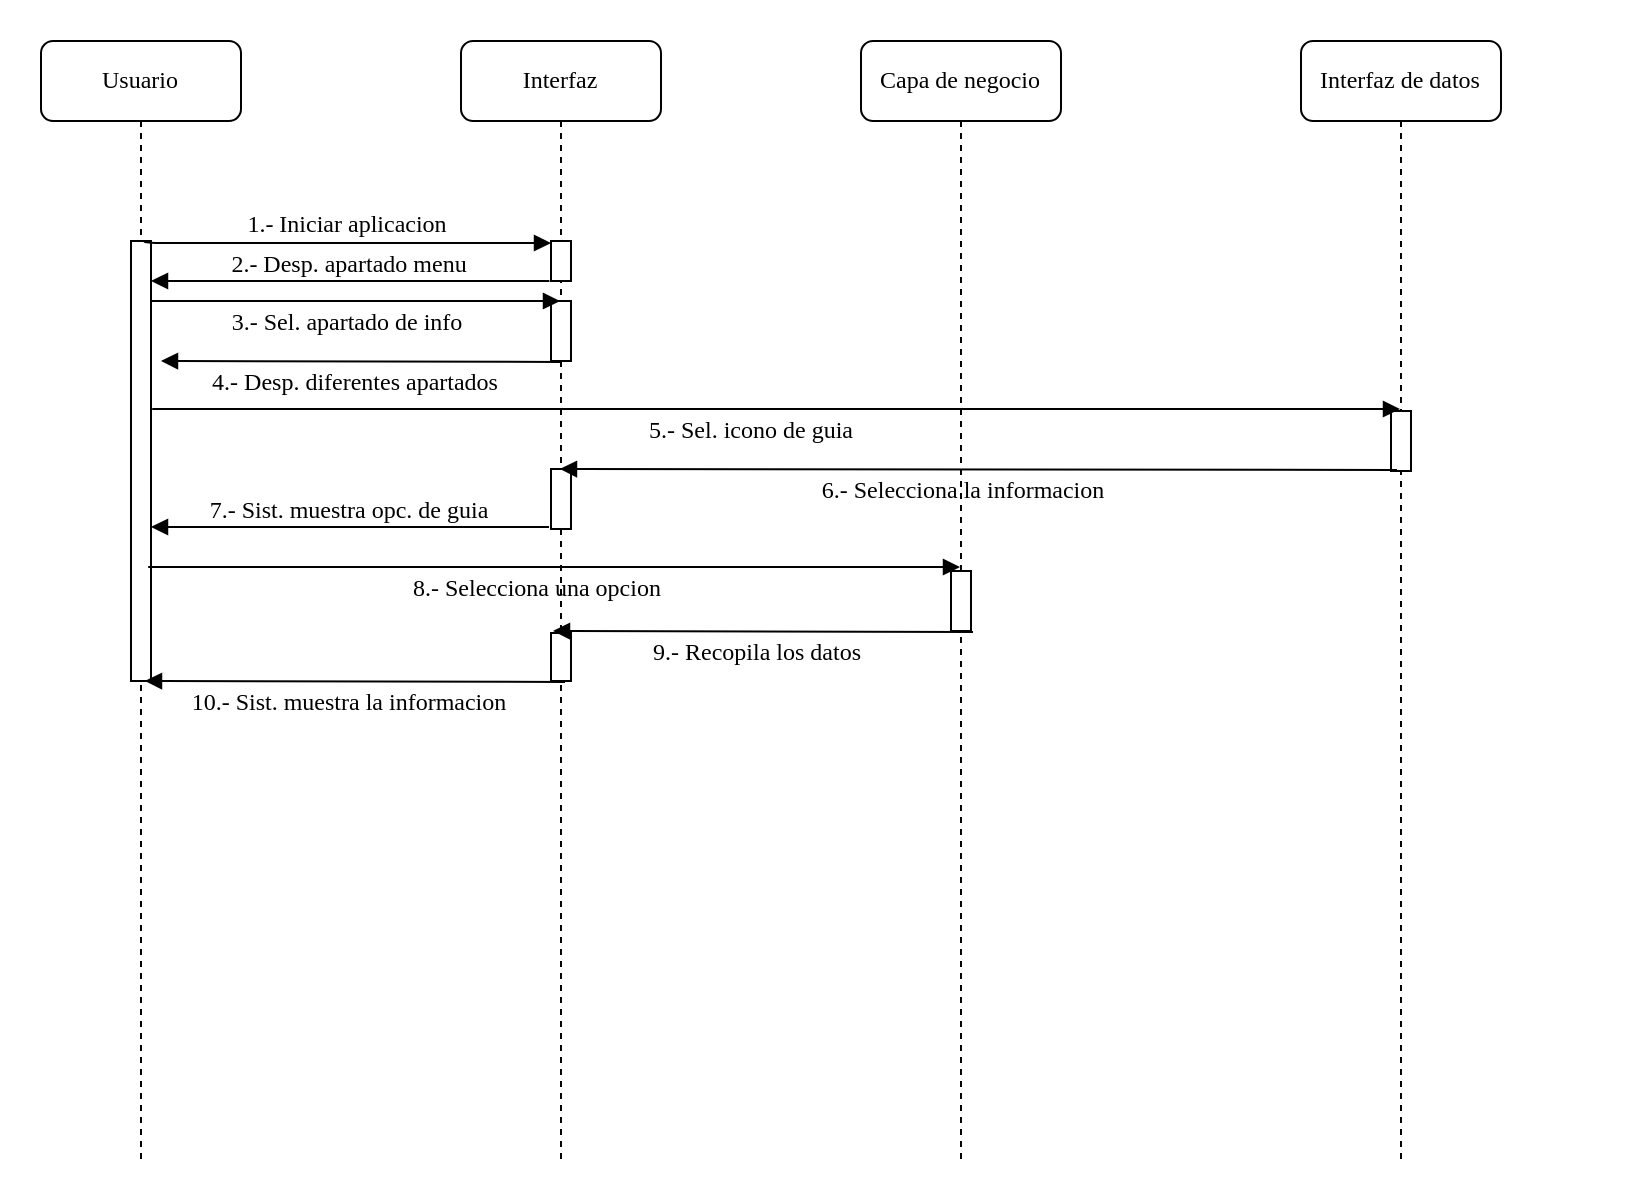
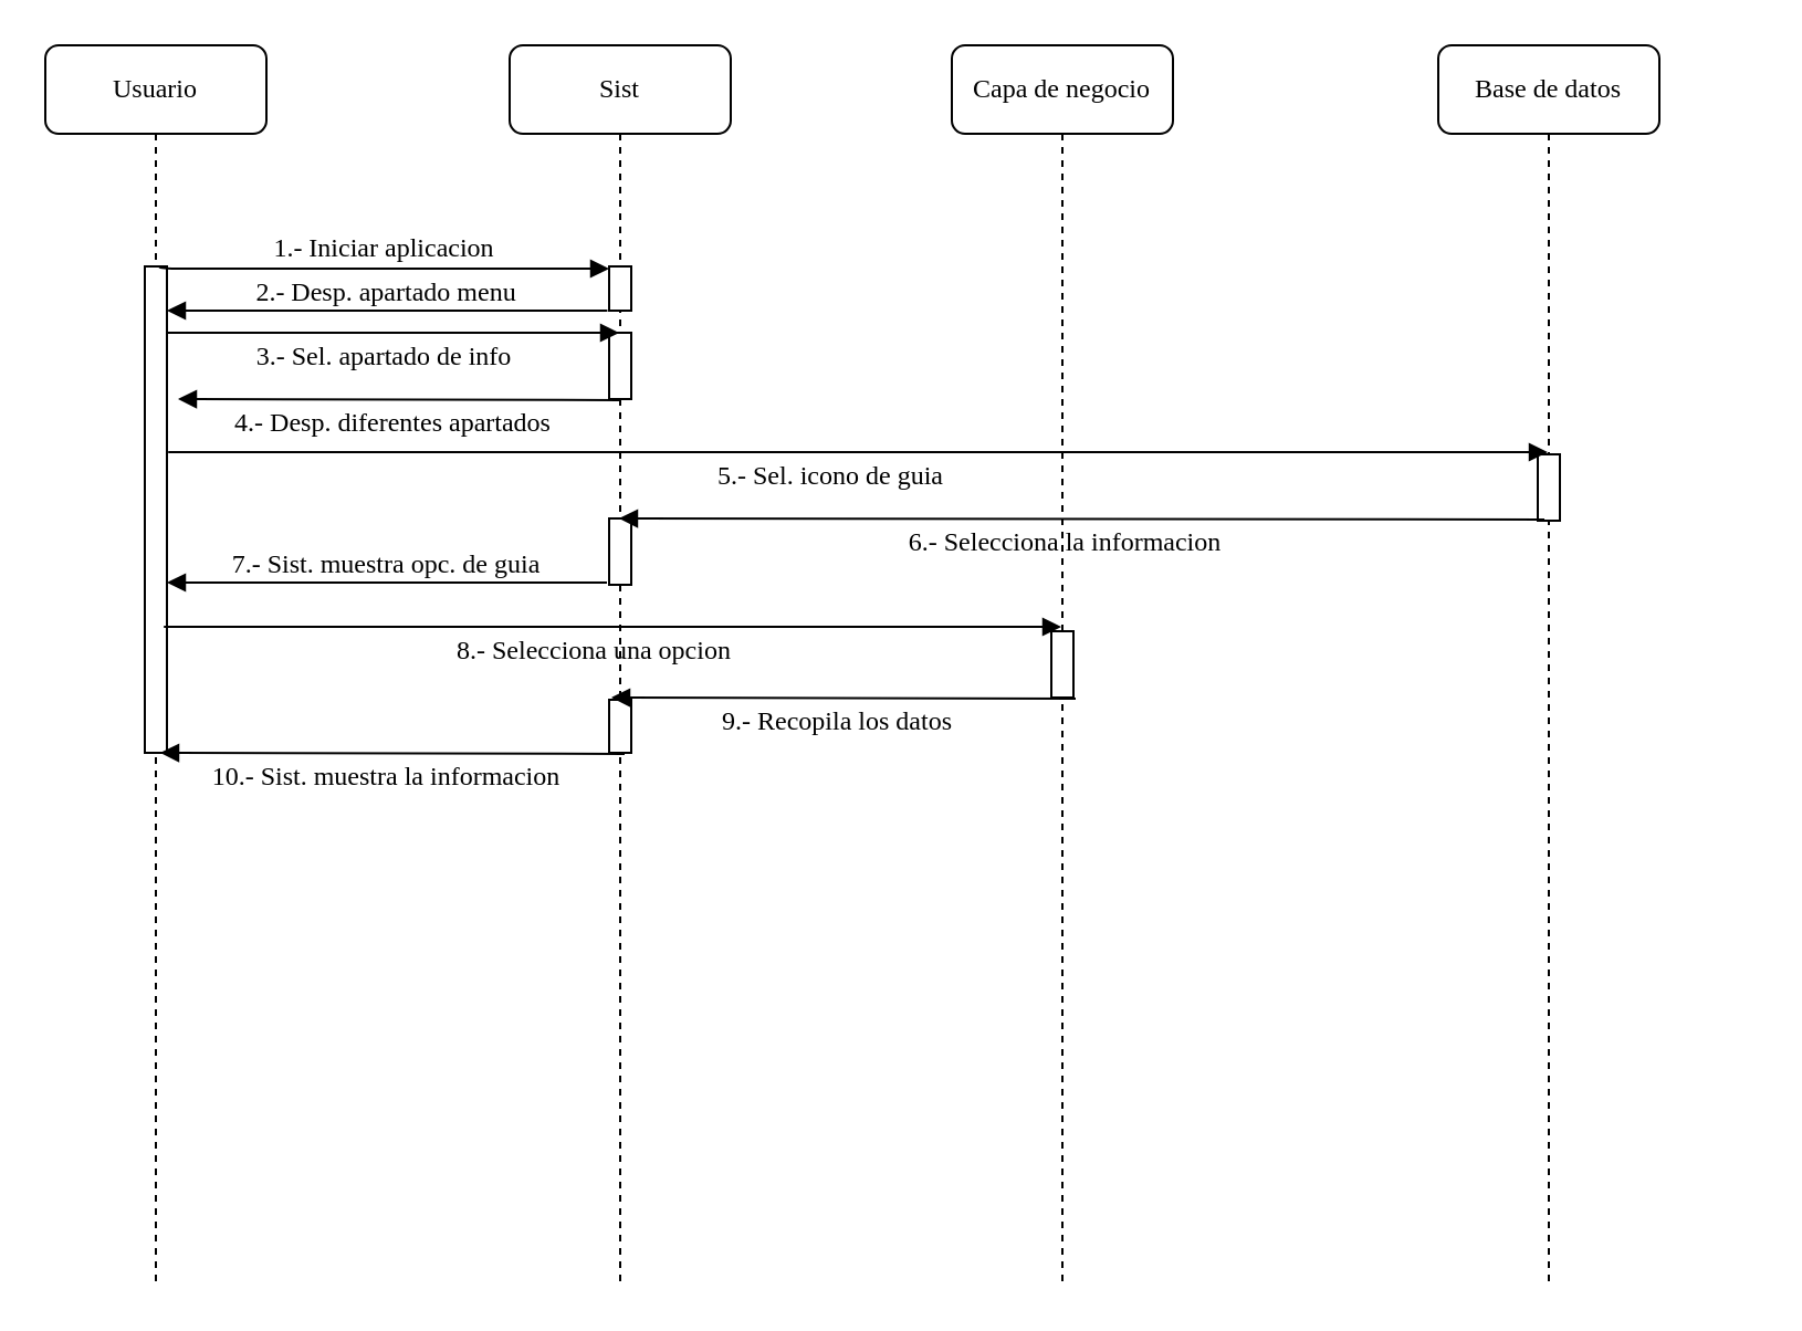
  <mxCell id="0" />
  <mxCell id="1" parent="0" />
- <mxCell id="2" value="Interfaz" style="shape=umlLifeline;perimeter=lifelinePerimeter;whiteSpace=wrap;html=1;container=1;collapsible=0;recursiveResize=0;outlineConnect=0;rounded=1;shadow=0;comic=0;labelBackgroundColor=none;strokeWidth=1;fontFamily=Verdana;fontSize=12;align=center;" vertex="1" parent="1"><mxGeometry x="230" y="20" width="100" height="560" as="geometry" /></mxCell>
+ <mxCell id="2" value="Sist" style="shape=umlLifeline;perimeter=lifelinePerimeter;whiteSpace=wrap;html=1;container=1;collapsible=0;recursiveResize=0;outlineConnect=0;rounded=1;shadow=0;comic=0;labelBackgroundColor=none;strokeWidth=1;fontFamily=Verdana;fontSize=12;align=center;" vertex="1" parent="1"><mxGeometry x="230" y="20" width="100" height="560" as="geometry" /></mxCell>
  <mxCell id="3" value="" style="html=1;points=[];perimeter=orthogonalPerimeter;rounded=0;shadow=0;comic=0;labelBackgroundColor=none;strokeWidth=1;fontFamily=Verdana;fontSize=12;align=center;" vertex="1" parent="2"><mxGeometry x="45" y="100" width="10" height="20" as="geometry" /></mxCell>
  <mxCell id="4" value="" style="html=1;points=[];perimeter=orthogonalPerimeter;rounded=0;shadow=0;comic=0;labelBackgroundColor=none;strokeWidth=1;fontFamily=Verdana;fontSize=12;align=center;" vertex="1" parent="2"><mxGeometry x="45" y="130" width="10" height="30" as="geometry" /></mxCell>
  <mxCell id="5" value="" style="html=1;points=[];perimeter=orthogonalPerimeter;rounded=0;shadow=0;comic=0;labelBackgroundColor=none;strokeWidth=1;fontFamily=Verdana;fontSize=12;align=center;" vertex="1" parent="2"><mxGeometry x="45" y="214" width="10" height="30" as="geometry" /></mxCell>
  <mxCell id="6" value="" style="html=1;points=[];perimeter=orthogonalPerimeter;rounded=0;shadow=0;comic=0;labelBackgroundColor=none;strokeWidth=1;fontFamily=Verdana;fontSize=12;align=center;" vertex="1" parent="2"><mxGeometry x="45" y="296" width="10" height="24" as="geometry" /></mxCell>
  <mxCell id="7" value="Capa de negocio" style="shape=umlLifeline;perimeter=lifelinePerimeter;whiteSpace=wrap;html=1;container=1;collapsible=0;recursiveResize=0;outlineConnect=0;rounded=1;shadow=0;comic=0;labelBackgroundColor=none;strokeWidth=1;fontFamily=Verdana;fontSize=12;align=center;" vertex="1" parent="1"><mxGeometry x="430" y="20" width="100" height="560" as="geometry" /></mxCell>
  <mxCell id="8" value="" style="html=1;points=[];perimeter=orthogonalPerimeter;rounded=0;shadow=0;comic=0;labelBackgroundColor=none;strokeWidth=1;fontFamily=Verdana;fontSize=12;align=center;" vertex="1" parent="7"><mxGeometry x="45" y="265" width="10" height="30" as="geometry" /></mxCell>
- <mxCell id="9" value="Interfaz de datos" style="shape=umlLifeline;perimeter=lifelinePerimeter;whiteSpace=wrap;html=1;container=1;collapsible=0;recursiveResize=0;outlineConnect=0;rounded=1;shadow=0;comic=0;labelBackgroundColor=none;strokeWidth=1;fontFamily=Verdana;fontSize=12;align=center;" vertex="1" parent="1"><mxGeometry x="650" y="20" width="100" height="560" as="geometry" /></mxCell>
+ <mxCell id="9" value="Base de datos" style="shape=umlLifeline;perimeter=lifelinePerimeter;whiteSpace=wrap;html=1;container=1;collapsible=0;recursiveResize=0;outlineConnect=0;rounded=1;shadow=0;comic=0;labelBackgroundColor=none;strokeWidth=1;fontFamily=Verdana;fontSize=12;align=center;" vertex="1" parent="1"><mxGeometry x="650" y="20" width="100" height="560" as="geometry" /></mxCell>
  <mxCell id="10" value="" style="html=1;points=[];perimeter=orthogonalPerimeter;rounded=0;shadow=0;comic=0;labelBackgroundColor=none;strokeWidth=1;fontFamily=Verdana;fontSize=12;align=center;" vertex="1" parent="9"><mxGeometry x="45" y="185" width="10" height="30" as="geometry" /></mxCell>
  <mxCell id="11" value="Usuario" style="shape=umlLifeline;perimeter=lifelinePerimeter;whiteSpace=wrap;html=1;container=1;collapsible=0;recursiveResize=0;outlineConnect=0;rounded=1;shadow=0;comic=0;labelBackgroundColor=none;strokeWidth=1;fontFamily=Verdana;fontSize=12;align=center;" vertex="1" parent="1"><mxGeometry x="20" y="20" width="100" height="560" as="geometry" /></mxCell>
  <mxCell id="12" value="" style="html=1;points=[];perimeter=orthogonalPerimeter;rounded=0;shadow=0;comic=0;labelBackgroundColor=none;strokeWidth=1;fontFamily=Verdana;fontSize=12;align=center;" vertex="1" parent="11"><mxGeometry x="45" y="100" width="10" height="220" as="geometry" /></mxCell>
  <mxCell id="13" value="1.- Iniciar aplicacion" style="html=1;verticalAlign=bottom;endArrow=block;entryX=0;entryY=0;labelBackgroundColor=none;fontFamily=Verdana;fontSize=12;edgeStyle=elbowEdgeStyle;elbow=vertical;exitX=0.68;exitY=-0.003;exitDx=0;exitDy=0;exitPerimeter=0;" edge="1" parent="1"><mxGeometry relative="1" as="geometry"><mxPoint x="71.8" y="120" as="sourcePoint" /><mxPoint as="offset" /><mxPoint x="275" y="121.5" as="targetPoint" /></mxGeometry></mxCell>
  <mxCell id="14" value="3.- Sel. apartado de info" style="html=1;verticalAlign=bottom;endArrow=block;labelBackgroundColor=none;fontFamily=Verdana;fontSize=12;edgeStyle=elbowEdgeStyle;elbow=vertical;exitX=0.96;exitY=0.118;exitDx=0;exitDy=0;exitPerimeter=0;" edge="1" parent="1"><mxGeometry x="-0.043" y="-20" relative="1" as="geometry"><mxPoint x="74.6" y="150.01" as="sourcePoint" /><mxPoint x="279.5" y="150" as="targetPoint" /><mxPoint as="offset" /></mxGeometry></mxCell>
  <mxCell id="15" value="2.- Desp. apartado menu" style="html=1;verticalAlign=bottom;endArrow=block;labelBackgroundColor=none;fontFamily=Verdana;fontSize=12;edgeStyle=elbowEdgeStyle;elbow=vertical;exitX=-0.08;exitY=1;exitDx=0;exitDy=0;exitPerimeter=0;" edge="1" parent="1" source="3" target="12"><mxGeometry x="0.003" y="1" relative="1" as="geometry"><mxPoint x="284.67" y="141.09" as="sourcePoint" /><mxPoint x="100" y="140" as="targetPoint" /><mxPoint as="offset" /><Array as="points"><mxPoint x="170" y="140" /></Array></mxGeometry></mxCell>
  <mxCell id="16" value="4.- Desp. diferentes apartados" style="html=1;verticalAlign=bottom;endArrow=block;labelBackgroundColor=none;fontFamily=Verdana;fontSize=12;edgeStyle=elbowEdgeStyle;elbow=vertical;exitX=1.057;exitY=0.321;exitDx=0;exitDy=0;exitPerimeter=0;" edge="1" parent="1"><mxGeometry x="0.047" y="20" relative="1" as="geometry"><mxPoint x="280" y="180.5" as="sourcePoint" /><mxPoint x="1" as="offset" /><mxPoint x="80" y="180" as="targetPoint" /><Array as="points"><mxPoint x="374.43" y="180" /></Array></mxGeometry></mxCell>
  <mxCell id="17" value="5.- Sel. icono de guia" style="html=1;verticalAlign=bottom;endArrow=block;labelBackgroundColor=none;fontFamily=Verdana;fontSize=12;edgeStyle=elbowEdgeStyle;elbow=vertical;exitX=0.96;exitY=0.118;exitDx=0;exitDy=0;exitPerimeter=0;" edge="1" parent="1" target="9"><mxGeometry x="-0.043" y="-20" relative="1" as="geometry"><mxPoint x="75.6" y="204.01" as="sourcePoint" /><mxPoint x="280.5" y="204" as="targetPoint" /><mxPoint as="offset" /></mxGeometry></mxCell>
  <mxCell id="18" value="6.- Selecciona la informacion" style="html=1;verticalAlign=bottom;endArrow=block;labelBackgroundColor=none;fontFamily=Verdana;fontSize=12;edgeStyle=elbowEdgeStyle;elbow=vertical;exitX=1.057;exitY=0.321;exitDx=0;exitDy=0;exitPerimeter=0;" edge="1" parent="1" target="2"><mxGeometry x="0.047" y="20" relative="1" as="geometry"><mxPoint x="698" y="234.5" as="sourcePoint" /><mxPoint x="1" as="offset" /><mxPoint x="488" y="234" as="targetPoint" /><Array as="points"><mxPoint x="792.43" y="234" /></Array></mxGeometry></mxCell>
  <mxCell id="19" value="7.- Sist. muestra opc. de guia" style="html=1;verticalAlign=bottom;endArrow=block;labelBackgroundColor=none;fontFamily=Verdana;fontSize=12;edgeStyle=elbowEdgeStyle;elbow=vertical;exitX=-0.08;exitY=1;exitDx=0;exitDy=0;exitPerimeter=0;" edge="1" parent="1"><mxGeometry x="0.003" y="1" relative="1" as="geometry"><mxPoint x="274" y="263" as="sourcePoint" /><mxPoint x="75" y="263" as="targetPoint" /><mxPoint as="offset" /><Array as="points"><mxPoint x="170" y="263" /></Array></mxGeometry></mxCell>
  <mxCell id="20" value="8.- Selecciona una opcion" style="html=1;verticalAlign=bottom;endArrow=block;labelBackgroundColor=none;fontFamily=Verdana;fontSize=12;edgeStyle=elbowEdgeStyle;elbow=vertical;exitX=0.96;exitY=0.118;exitDx=0;exitDy=0;exitPerimeter=0;" edge="1" parent="1" target="7"><mxGeometry x="-0.043" y="-20" relative="1" as="geometry"><mxPoint x="73.6" y="283.01" as="sourcePoint" /><mxPoint x="278.5" y="283" as="targetPoint" /><mxPoint as="offset" /></mxGeometry></mxCell>
  <mxCell id="21" value="9.- Recopila los datos" style="html=1;verticalAlign=bottom;endArrow=block;labelBackgroundColor=none;fontFamily=Verdana;fontSize=12;edgeStyle=elbowEdgeStyle;elbow=vertical;exitX=1.057;exitY=0.321;exitDx=0;exitDy=0;exitPerimeter=0;entryX=0.5;entryY=0.3;entryDx=0;entryDy=0;entryPerimeter=0;" edge="1" parent="1"><mxGeometry x="0.047" y="20" relative="1" as="geometry"><mxPoint x="486" y="315.5" as="sourcePoint" /><mxPoint x="1" as="offset" /><mxPoint x="276" y="315" as="targetPoint" /><Array as="points"><mxPoint x="580.43" y="315" /></Array></mxGeometry></mxCell>
  <mxCell id="22" value="10.- Sist. muestra la informacion" style="html=1;verticalAlign=bottom;endArrow=block;labelBackgroundColor=none;fontFamily=Verdana;fontSize=12;edgeStyle=elbowEdgeStyle;elbow=vertical;exitX=1.057;exitY=0.321;exitDx=0;exitDy=0;exitPerimeter=0;entryX=0.5;entryY=0.3;entryDx=0;entryDy=0;entryPerimeter=0;" edge="1" parent="1"><mxGeometry x="0.047" y="20" relative="1" as="geometry"><mxPoint x="282" y="340.5" as="sourcePoint" /><mxPoint x="1" as="offset" /><mxPoint x="72" y="340" as="targetPoint" /><Array as="points"><mxPoint x="376.43" y="340" /></Array></mxGeometry></mxCell>
